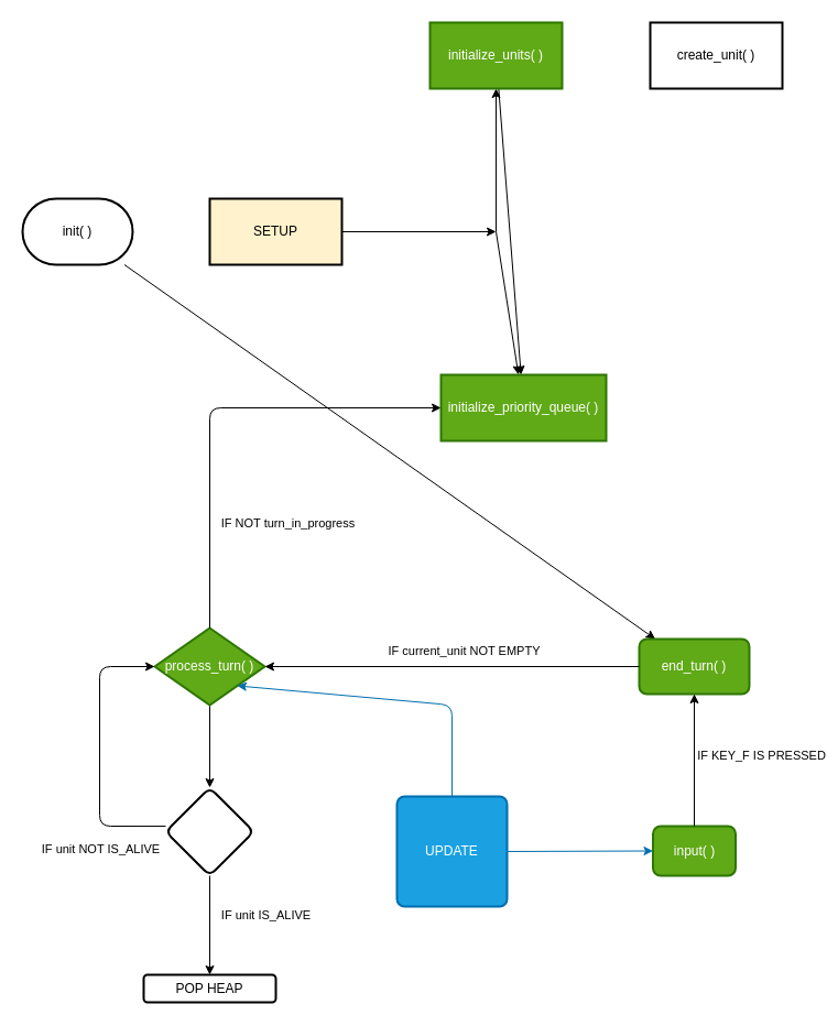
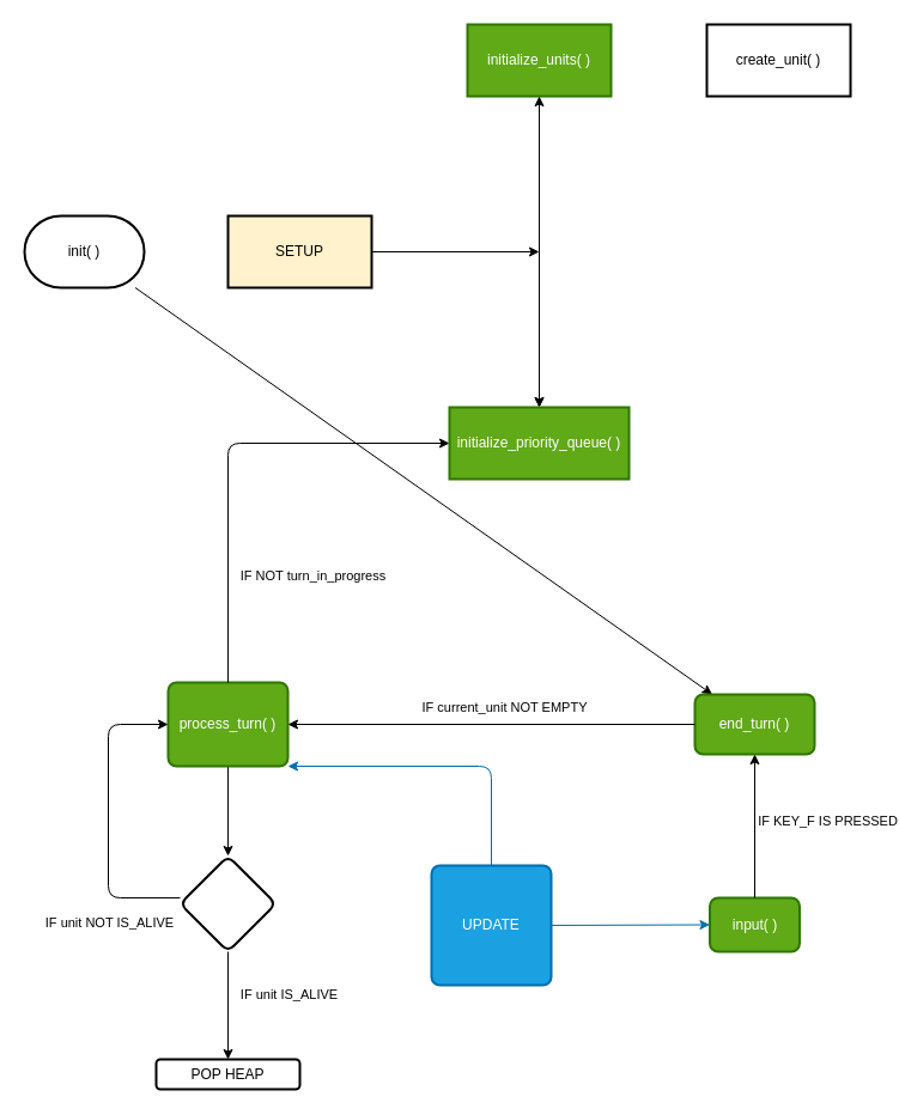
  <mxCell id="0" />
  <mxCell id="1" parent="0" />
  <mxCell id="2" value="" style="edgeStyle=none;html=1;" edge="1" parent="1" source="3" target="22"><mxGeometry relative="1" as="geometry" /></mxCell>
  <mxCell id="3" value="init( )" style="strokeWidth=2;html=1;shape=mxgraph.flowchart.terminator;whiteSpace=wrap;" parent="1" vertex="1"><mxGeometry x="20" y="180" width="100" height="60" as="geometry" /></mxCell>
  <mxCell id="4" value="" style="edgeStyle=none;html=1;" edge="1" parent="1" source="5"><mxGeometry relative="1" as="geometry"><mxPoint x="450" y="210" as="targetPoint" /></mxGeometry></mxCell>
  <mxCell id="5" value="SETUP" style="whiteSpace=wrap;html=1;strokeWidth=2;fillColor=#fff2cc;" vertex="1" parent="1"><mxGeometry x="190" y="180" width="120" height="60" as="geometry" /></mxCell>
  <mxCell id="6" value="" style="edgeStyle=none;html=1;" edge="1" parent="1" target="9"><mxGeometry relative="1" as="geometry"><mxPoint x="450" y="210" as="sourcePoint" /></mxGeometry></mxCell>
  <mxCell id="7" value="" style="edgeStyle=none;html=1;" edge="1" parent="1" target="10"><mxGeometry relative="1" as="geometry"><mxPoint x="450" y="210" as="sourcePoint" /></mxGeometry></mxCell>
  <mxCell id="8" value="" style="edgeStyle=none;html=1;" edge="1" parent="1" source="9" target="10"><mxGeometry relative="1" as="geometry" /></mxCell>
  <mxCell id="9" value="initialize_units( )" style="whiteSpace=wrap;html=1;strokeWidth=2;fillColor=#60a917;fontColor=#ffffff;strokeColor=#2D7600;" vertex="1" parent="1"><mxGeometry x="390" y="20" width="120" height="60" as="geometry" /></mxCell>
- <mxCell id="10" value="initialize_priority_queue( )" style="whiteSpace=wrap;html=1;strokeWidth=2;fillColor=#60a917;fontColor=#ffffff;strokeColor=#2D7600;" vertex="1" parent="1"><mxGeometry x="400" y="340" width="150" height="60" as="geometry" /></mxCell>
+ <mxCell id="10" value="initialize_priority_queue( )" style="whiteSpace=wrap;html=1;strokeWidth=2;fillColor=#60a917;fontColor=#ffffff;strokeColor=#2D7600;" vertex="1" parent="1"><mxGeometry x="375" y="340" width="150" height="60" as="geometry" /></mxCell>
  <mxCell id="11" value="create_unit( )" style="whiteSpace=wrap;html=1;strokeWidth=2;" vertex="1" parent="1"><mxGeometry x="590" y="20" width="120" height="60" as="geometry" /></mxCell>
  <mxCell id="12" value="" style="edgeStyle=none;html=1;" edge="1" parent="1" source="13" target="20"><mxGeometry relative="1" as="geometry" /></mxCell>
- <mxCell id="13" value="process_turn( )" style="rhombus;whiteSpace=wrap;html=1;absoluteArcSize=1;arcSize=14;strokeWidth=2;fillColor=#60a917;fontColor=#ffffff;strokeColor=#2D7600;" vertex="1" parent="1"><mxGeometry x="140" y="570" width="100" height="70" as="geometry" /></mxCell>
+ <mxCell id="13" value="process_turn( )" style="rounded=1;whiteSpace=wrap;html=1;absoluteArcSize=1;arcSize=14;strokeWidth=2;fillColor=#60a917;fontColor=#ffffff;strokeColor=#2D7600;" vertex="1" parent="1"><mxGeometry x="140" y="570" width="100" height="70" as="geometry" /></mxCell>
  <mxCell id="14" style="edgeStyle=none;html=1;entryX=0;entryY=0.5;entryDx=0;entryDy=0;exitX=0.5;exitY=0;exitDx=0;exitDy=0;" edge="1" parent="1" source="13" target="10"><mxGeometry relative="1" as="geometry"><mxPoint x="230" y="480" as="sourcePoint" /><Array as="points"><mxPoint x="190" y="370" /></Array></mxGeometry></mxCell>
  <mxCell id="15" value="IF NOT turn_in_progress" style="edgeLabel;html=1;align=center;verticalAlign=middle;resizable=0;points=[];" vertex="1" connectable="0" parent="14"><mxGeometry x="-0.518" y="-1" relative="1" as="geometry"><mxPoint x="69" y="3" as="offset" /></mxGeometry></mxCell>
  <mxCell id="16" value="" style="edgeStyle=none;html=1;" edge="1" parent="1" source="20" target="21"><mxGeometry relative="1" as="geometry" /></mxCell>
  <mxCell id="17" value="IF unit IS_ALIVE" style="edgeLabel;html=1;align=center;verticalAlign=middle;resizable=0;points=[];" vertex="1" connectable="0" parent="16"><mxGeometry x="-0.4" y="1" relative="1" as="geometry"><mxPoint x="49" y="8" as="offset" /></mxGeometry></mxCell>
  <mxCell id="18" style="edgeStyle=none;html=1;exitX=0;exitY=0.438;exitDx=0;exitDy=0;exitPerimeter=0;entryX=0;entryY=0.5;entryDx=0;entryDy=0;" edge="1" parent="1" source="20" target="13"><mxGeometry relative="1" as="geometry"><mxPoint x="90" y="620" as="targetPoint" /><Array as="points"><mxPoint x="90" y="750" /><mxPoint x="90" y="605" /></Array></mxGeometry></mxCell>
  <mxCell id="19" value="IF unit NOT IS_ALIVE" style="edgeLabel;html=1;align=center;verticalAlign=middle;resizable=0;points=[];" vertex="1" connectable="0" parent="18"><mxGeometry x="0.169" y="-4" relative="1" as="geometry"><mxPoint x="-4" y="109" as="offset" /></mxGeometry></mxCell>
  <mxCell id="20" value="" style="rhombus;whiteSpace=wrap;html=1;rounded=1;arcSize=14;strokeWidth=2;" vertex="1" parent="1"><mxGeometry x="150" y="715" width="80" height="80" as="geometry" /></mxCell>
  <mxCell id="21" value="POP HEAP" style="whiteSpace=wrap;html=1;rounded=1;arcSize=14;strokeWidth=2;" vertex="1" parent="1"><mxGeometry x="130" y="885" width="120" height="25" as="geometry" /></mxCell>
  <mxCell id="22" value="end_turn( )" style="rounded=1;whiteSpace=wrap;html=1;absoluteArcSize=1;arcSize=14;strokeWidth=2;fillColor=#60a917;fontColor=#ffffff;strokeColor=#2D7600;" vertex="1" parent="1"><mxGeometry x="580" y="580" width="100" height="50" as="geometry" /></mxCell>
  <mxCell id="23" style="edgeStyle=none;html=1;entryX=1;entryY=0.5;entryDx=0;entryDy=0;exitX=0;exitY=0.5;exitDx=0;exitDy=0;" edge="1" parent="1" source="22" target="13"><mxGeometry relative="1" as="geometry"><mxPoint x="410" y="605" as="sourcePoint" /></mxGeometry></mxCell>
  <mxCell id="24" value="IF current_unit NOT EMPTY" style="edgeLabel;html=1;align=center;verticalAlign=middle;resizable=0;points=[];" vertex="1" connectable="0" parent="23"><mxGeometry x="-0.112" relative="1" as="geometry"><mxPoint x="-9" y="-15" as="offset" /></mxGeometry></mxCell>
  <mxCell id="25" value="input( )" style="rounded=1;whiteSpace=wrap;html=1;absoluteArcSize=1;arcSize=14;strokeWidth=2;fillColor=#60a917;fontColor=#ffffff;strokeColor=#2D7600;" vertex="1" parent="1"><mxGeometry x="592.5" y="750" width="75" height="45" as="geometry" /></mxCell>
  <mxCell id="26" style="edgeStyle=none;html=1;entryX=0.5;entryY=1;entryDx=0;entryDy=0;exitX=0.5;exitY=0;exitDx=0;exitDy=0;" edge="1" parent="1" source="25" target="22"><mxGeometry relative="1" as="geometry"><mxPoint x="630" y="800" as="sourcePoint" /><Array as="points" /></mxGeometry></mxCell>
  <mxCell id="27" value="IF KEY_F IS PRESSED" style="edgeLabel;html=1;align=center;verticalAlign=middle;resizable=0;points=[];" vertex="1" connectable="0" parent="26"><mxGeometry x="-0.115" relative="1" as="geometry"><mxPoint x="60" y="-12" as="offset" /></mxGeometry></mxCell>
  <mxCell id="28" style="edgeStyle=none;html=1;entryX=1;entryY=1;entryDx=0;entryDy=0;fillColor=#1ba1e2;strokeColor=#006EAF;exitX=0.5;exitY=0;exitDx=0;exitDy=0;" edge="1" parent="1" source="30" target="13"><mxGeometry relative="1" as="geometry"><Array as="points"><mxPoint x="410" y="640" /></Array></mxGeometry></mxCell>
  <mxCell id="29" style="edgeStyle=none;html=1;exitX=1;exitY=0.5;exitDx=0;exitDy=0;entryX=0;entryY=0.5;entryDx=0;entryDy=0;fillColor=#1ba1e2;strokeColor=#006EAF;" edge="1" parent="1" source="30" target="25"><mxGeometry relative="1" as="geometry"><Array as="points" /></mxGeometry></mxCell>
  <mxCell id="30" value="UPDATE" style="rounded=1;whiteSpace=wrap;html=1;absoluteArcSize=1;arcSize=14;strokeWidth=2;fillColor=#1ba1e2;fontColor=#ffffff;strokeColor=#006EAF;" vertex="1" parent="1"><mxGeometry x="360" y="723" width="100" height="100" as="geometry" /></mxCell>
